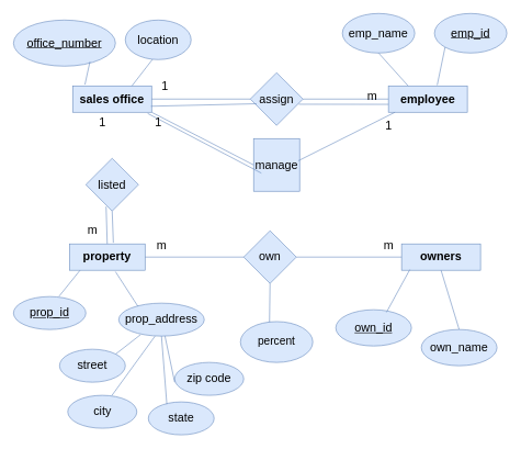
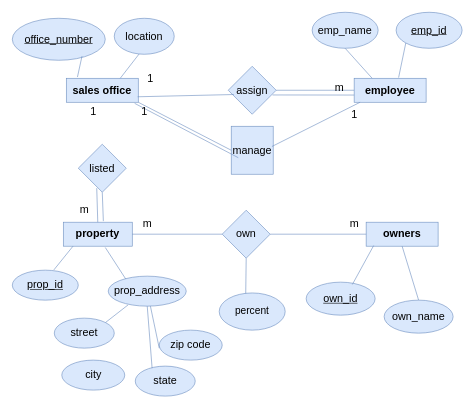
  <mxCell id="0" />
  <mxCell id="1" parent="0" />
  <mxCell id="2" value="&lt;b&gt;sales office&lt;/b&gt;" style="rounded=0;whiteSpace=wrap;html=1;fontSize=18;fillColor=#dae8fc;strokeColor=#6c8ebf;" parent="1" vertex="1"><mxGeometry x="110" y="130" width="120" height="40" as="geometry" /></mxCell>
  <mxCell id="3" value="&lt;u style=&quot;font-size: 18px;&quot;&gt;office_number&lt;/u&gt;" style="ellipse;whiteSpace=wrap;html=1;fontSize=18;fillColor=#dae8fc;strokeColor=#6c8ebf;" parent="1" vertex="1"><mxGeometry x="20" y="30" width="155" height="70" as="geometry" /></mxCell>
  <mxCell id="4" value="location" style="ellipse;whiteSpace=wrap;html=1;fontSize=18;fillColor=#dae8fc;strokeColor=#6c8ebf;" parent="1" vertex="1"><mxGeometry x="190" y="30" width="100" height="60" as="geometry" /></mxCell>
  <mxCell id="5" value="" style="endArrow=none;html=1;rounded=0;entryX=0.414;entryY=0.993;entryDx=0;entryDy=0;entryPerimeter=0;exitX=0.75;exitY=0;exitDx=0;exitDy=0;fontSize=18;fillColor=#dae8fc;strokeColor=#6c8ebf;" parent="1" source="2" target="4" edge="1"><mxGeometry width="50" height="50" relative="1" as="geometry"><mxPoint x="350" y="260" as="sourcePoint" /><mxPoint x="400" y="210" as="targetPoint" /></mxGeometry></mxCell>
  <mxCell id="6" value="" style="endArrow=none;html=1;rounded=0;exitX=0.155;exitY=-0.05;exitDx=0;exitDy=0;exitPerimeter=0;entryX=0.75;entryY=0.9;entryDx=0;entryDy=0;entryPerimeter=0;fontSize=18;fillColor=#dae8fc;strokeColor=#6c8ebf;" parent="1" source="2" target="3" edge="1"><mxGeometry width="50" height="50" relative="1" as="geometry"><mxPoint x="10" y="130" as="sourcePoint" /><mxPoint x="60" y="80" as="targetPoint" /></mxGeometry></mxCell>
  <mxCell id="7" value="&lt;b&gt;employee&lt;/b&gt;" style="rounded=0;whiteSpace=wrap;html=1;fontSize=18;fillColor=#dae8fc;strokeColor=#6c8ebf;" parent="1" vertex="1"><mxGeometry x="590" y="130" width="120" height="40" as="geometry" /></mxCell>
  <mxCell id="8" value="emp_name" style="ellipse;whiteSpace=wrap;html=1;fontSize=18;fillColor=#dae8fc;strokeColor=#6c8ebf;" parent="1" vertex="1"><mxGeometry x="520" y="20" width="110" height="60" as="geometry" /></mxCell>
  <mxCell id="9" value="&lt;u style=&quot;font-size: 18px;&quot;&gt;emp_id&lt;/u&gt;" style="ellipse;whiteSpace=wrap;html=1;fontSize=18;fillColor=#dae8fc;strokeColor=#6c8ebf;" parent="1" vertex="1"><mxGeometry x="660" y="20" width="110" height="60" as="geometry" /></mxCell>
  <mxCell id="10" value="" style="endArrow=none;html=1;rounded=0;exitX=0.25;exitY=0;exitDx=0;exitDy=0;entryX=0.5;entryY=1;entryDx=0;entryDy=0;fontSize=18;fillColor=#dae8fc;strokeColor=#6c8ebf;" parent="1" source="7" target="8" edge="1"><mxGeometry width="50" height="50" relative="1" as="geometry"><mxPoint x="520" y="120" as="sourcePoint" /><mxPoint x="570" y="70" as="targetPoint" /></mxGeometry></mxCell>
  <mxCell id="11" value="" style="endArrow=none;html=1;rounded=0;exitX=0.618;exitY=-0.029;exitDx=0;exitDy=0;exitPerimeter=0;entryX=0;entryY=1;entryDx=0;entryDy=0;fontSize=18;fillColor=#dae8fc;strokeColor=#6c8ebf;" parent="1" source="7" target="9" edge="1"><mxGeometry width="50" height="50" relative="1" as="geometry"><mxPoint x="630" y="130" as="sourcePoint" /><mxPoint x="680" y="80" as="targetPoint" /></mxGeometry></mxCell>
  <mxCell id="12" value="assign" style="rhombus;whiteSpace=wrap;html=1;fontSize=18;fillColor=#dae8fc;strokeColor=#6c8ebf;" parent="1" vertex="1"><mxGeometry x="380" y="110" width="80" height="80" as="geometry" /></mxCell>
- <mxCell id="13" value="" style="endArrow=none;html=1;rounded=0;exitX=1;exitY=0.5;exitDx=0;exitDy=0;entryX=0;entryY=0.5;entryDx=0;entryDy=0;fontSize=18;fillColor=#dae8fc;strokeColor=#6c8ebf;" parent="1" source="2" target="12" edge="1"><mxGeometry width="50" height="50" relative="1" as="geometry"><mxPoint x="290" y="200" as="sourcePoint" /><mxPoint x="340" y="150" as="targetPoint" /></mxGeometry></mxCell>
  <mxCell id="14" value="" style="endArrow=none;html=1;rounded=0;exitX=1;exitY=0.5;exitDx=0;exitDy=0;entryX=0;entryY=0.5;entryDx=0;entryDy=0;fontSize=18;fillColor=#dae8fc;strokeColor=#6c8ebf;" parent="1" source="12" target="7" edge="1"><mxGeometry width="50" height="50" relative="1" as="geometry"><mxPoint x="490" y="200" as="sourcePoint" /><mxPoint x="540" y="150" as="targetPoint" /></mxGeometry></mxCell>
  <mxCell id="15" value="m" style="text;html=1;align=center;verticalAlign=middle;resizable=0;points=[];autosize=1;fontSize=18;" parent="1" vertex="1"><mxGeometry x="545" y="125" width="40" height="40" as="geometry" /></mxCell>
  <mxCell id="16" value="1" style="text;html=1;align=center;verticalAlign=middle;resizable=0;points=[];autosize=1;fontSize=18;" parent="1" vertex="1"><mxGeometry x="235" y="110" width="30" height="40" as="geometry" /></mxCell>
  <mxCell id="17" value="" style="endArrow=none;html=1;rounded=0;exitX=0.923;exitY=0.598;exitDx=0;exitDy=0;exitPerimeter=0;fontSize=18;fillColor=#dae8fc;strokeColor=#6c8ebf;" parent="1" source="12" edge="1"><mxGeometry width="50" height="50" relative="1" as="geometry"><mxPoint x="540" y="210" as="sourcePoint" /><mxPoint x="590" y="158" as="targetPoint" /></mxGeometry></mxCell>
  <mxCell id="18" value="manage" style="whiteSpace=wrap;html=1;fontSize=18;fillColor=#dae8fc;strokeColor=#6c8ebf;rounded=0;" parent="1" vertex="1"><mxGeometry x="385" y="210" width="70" height="80" as="geometry" /></mxCell>
  <mxCell id="19" value="" style="endArrow=none;html=1;rounded=0;exitX=0;exitY=0.5;exitDx=0;exitDy=0;entryX=1;entryY=1;entryDx=0;entryDy=0;fontSize=18;fillColor=#dae8fc;strokeColor=#6c8ebf;" parent="1" source="18" target="2" edge="1"><mxGeometry width="50" height="50" relative="1" as="geometry"><mxPoint x="180" y="300" as="sourcePoint" /><mxPoint x="280" y="170" as="targetPoint" /></mxGeometry></mxCell>
  <mxCell id="20" value="" style="endArrow=none;html=1;rounded=0;entryX=0.169;entryY=0.656;entryDx=0;entryDy=0;entryPerimeter=0;exitX=0.95;exitY=1.046;exitDx=0;exitDy=0;exitPerimeter=0;fontSize=18;fillColor=#dae8fc;strokeColor=#6c8ebf;" parent="1" source="2" target="18" edge="1"><mxGeometry width="50" height="50" relative="1" as="geometry"><mxPoint x="210" y="171" as="sourcePoint" /><mxPoint x="530" y="190" as="targetPoint" /></mxGeometry></mxCell>
  <mxCell id="21" value="" style="endArrow=none;html=1;rounded=0;exitX=0.97;exitY=0.422;exitDx=0;exitDy=0;exitPerimeter=0;fontSize=18;fillColor=#dae8fc;strokeColor=#6c8ebf;" parent="1" source="18" edge="1"><mxGeometry width="50" height="50" relative="1" as="geometry"><mxPoint x="550" y="220" as="sourcePoint" /><mxPoint x="600" y="170" as="targetPoint" /></mxGeometry></mxCell>
  <mxCell id="22" value="1" style="text;html=1;align=center;verticalAlign=middle;resizable=0;points=[];autosize=1;fontSize=18;" parent="1" vertex="1"><mxGeometry x="575" y="170" width="30" height="40" as="geometry" /></mxCell>
  <mxCell id="23" value="1" style="text;html=1;align=center;verticalAlign=middle;resizable=0;points=[];autosize=1;fontSize=18;" parent="1" vertex="1"><mxGeometry x="225" y="165" width="30" height="40" as="geometry" /></mxCell>
  <mxCell id="24" value="&lt;b&gt;property&lt;/b&gt;" style="rounded=0;whiteSpace=wrap;html=1;fontSize=18;fillColor=#dae8fc;strokeColor=#6c8ebf;" parent="1" vertex="1"><mxGeometry x="105" y="370" width="115" height="40" as="geometry" /></mxCell>
  <mxCell id="25" value="&lt;u style=&quot;font-size: 18px;&quot;&gt;prop_id&lt;/u&gt;" style="ellipse;whiteSpace=wrap;html=1;fontSize=18;fillColor=#dae8fc;strokeColor=#6c8ebf;" parent="1" vertex="1"><mxGeometry x="20" y="450" width="110" height="50" as="geometry" /></mxCell>
  <mxCell id="26" value="prop_address" style="ellipse;whiteSpace=wrap;html=1;fontSize=18;fillColor=#dae8fc;strokeColor=#6c8ebf;" parent="1" vertex="1"><mxGeometry x="180" y="460" width="130" height="50" as="geometry" /></mxCell>
  <mxCell id="27" value="street" style="ellipse;whiteSpace=wrap;html=1;fontSize=18;fillColor=#dae8fc;strokeColor=#6c8ebf;" parent="1" vertex="1"><mxGeometry x="90" y="530" width="100" height="50" as="geometry" /></mxCell>
  <mxCell id="28" value="city" style="ellipse;whiteSpace=wrap;html=1;fontSize=18;fillColor=#dae8fc;strokeColor=#6c8ebf;" parent="1" vertex="1"><mxGeometry x="102.5" y="600" width="105" height="50" as="geometry" /></mxCell>
  <mxCell id="29" value="zip code" style="ellipse;whiteSpace=wrap;html=1;fontSize=18;fillColor=#dae8fc;strokeColor=#6c8ebf;" parent="1" vertex="1"><mxGeometry x="265" y="550" width="105" height="50" as="geometry" /></mxCell>
  <mxCell id="30" value="state" style="ellipse;whiteSpace=wrap;html=1;fontSize=18;fillColor=#dae8fc;strokeColor=#6c8ebf;" parent="1" vertex="1"><mxGeometry x="225" y="610" width="100" height="50" as="geometry" /></mxCell>
  <mxCell id="31" value="" style="endArrow=none;html=1;rounded=0;exitX=1;exitY=0;exitDx=0;exitDy=0;entryX=0.254;entryY=0.959;entryDx=0;entryDy=0;entryPerimeter=0;fontSize=18;fillColor=#dae8fc;strokeColor=#6c8ebf;" parent="1" source="27" target="26" edge="1"><mxGeometry width="50" height="50" relative="1" as="geometry"><mxPoint x="200" y="560" as="sourcePoint" /><mxPoint x="250" y="510" as="targetPoint" /></mxGeometry></mxCell>
- <mxCell id="32" value="" style="endArrow=none;html=1;rounded=0;exitX=0.639;exitY=0.004;exitDx=0;exitDy=0;exitPerimeter=0;entryX=0.424;entryY=1.003;entryDx=0;entryDy=0;entryPerimeter=0;fontSize=18;fillColor=#dae8fc;strokeColor=#6c8ebf;" parent="1" source="28" target="26" edge="1"><mxGeometry width="50" height="50" relative="1" as="geometry"><mxPoint x="210" y="580" as="sourcePoint" /><mxPoint x="260" y="530" as="targetPoint" /></mxGeometry></mxCell>
  <mxCell id="33" value="" style="endArrow=none;html=1;rounded=0;entryX=0;entryY=0.6;entryDx=0;entryDy=0;entryPerimeter=0;fontSize=18;fillColor=#dae8fc;strokeColor=#6c8ebf;" parent="1" source="26" target="29" edge="1"><mxGeometry width="50" height="50" relative="1" as="geometry"><mxPoint x="270" y="500" as="sourcePoint" /><mxPoint x="290" y="550" as="targetPoint" /></mxGeometry></mxCell>
  <mxCell id="34" value="" style="endArrow=none;html=1;rounded=0;exitX=0.281;exitY=0.068;exitDx=0;exitDy=0;exitPerimeter=0;entryX=0.5;entryY=1;entryDx=0;entryDy=0;fontSize=18;fillColor=#dae8fc;strokeColor=#6c8ebf;" parent="1" source="30" target="26" edge="1"><mxGeometry width="50" height="50" relative="1" as="geometry"><mxPoint x="230" y="600" as="sourcePoint" /><mxPoint x="280" y="550" as="targetPoint" /></mxGeometry></mxCell>
  <mxCell id="35" value="" style="endArrow=none;html=1;rounded=0;exitX=0.63;exitY=-0.009;exitDx=0;exitDy=0;exitPerimeter=0;entryX=0.141;entryY=1;entryDx=0;entryDy=0;entryPerimeter=0;fontSize=18;fillColor=#dae8fc;strokeColor=#6c8ebf;" parent="1" source="25" target="24" edge="1"><mxGeometry width="50" height="50" relative="1" as="geometry"><mxPoint x="80" y="470" as="sourcePoint" /><mxPoint x="130" y="420" as="targetPoint" /></mxGeometry></mxCell>
  <mxCell id="36" value="" style="endArrow=none;html=1;rounded=0;exitX=0.609;exitY=1.055;exitDx=0;exitDy=0;exitPerimeter=0;entryX=0.225;entryY=0.099;entryDx=0;entryDy=0;entryPerimeter=0;fontSize=18;fillColor=#dae8fc;strokeColor=#6c8ebf;" parent="1" source="24" target="26" edge="1"><mxGeometry width="50" height="50" relative="1" as="geometry"><mxPoint x="150" y="510" as="sourcePoint" /><mxPoint x="200" y="460" as="targetPoint" /></mxGeometry></mxCell>
  <mxCell id="37" value="listed" style="rhombus;whiteSpace=wrap;html=1;fontSize=18;fillColor=#dae8fc;strokeColor=#6c8ebf;" parent="1" vertex="1"><mxGeometry x="130" y="240" width="80" height="80" as="geometry" /></mxCell>
  <mxCell id="38" value="" style="endArrow=none;html=1;rounded=0;entryX=0.5;entryY=1;entryDx=0;entryDy=0;exitX=0.581;exitY=-0.045;exitDx=0;exitDy=0;exitPerimeter=0;fontSize=18;fillColor=#dae8fc;strokeColor=#6c8ebf;" parent="1" source="24" target="37" edge="1"><mxGeometry width="50" height="50" relative="1" as="geometry"><mxPoint x="90" y="340" as="sourcePoint" /><mxPoint x="140" y="290" as="targetPoint" /></mxGeometry></mxCell>
  <mxCell id="39" value="" style="endArrow=none;html=1;rounded=0;entryX=0.385;entryY=0.915;entryDx=0;entryDy=0;entryPerimeter=0;exitX=0.5;exitY=0;exitDx=0;exitDy=0;fontSize=18;fillColor=#dae8fc;strokeColor=#6c8ebf;" parent="1" source="24" target="37" edge="1"><mxGeometry width="50" height="50" relative="1" as="geometry"><mxPoint x="50" y="380" as="sourcePoint" /><mxPoint x="100" y="330" as="targetPoint" /></mxGeometry></mxCell>
  <mxCell id="40" value="1" style="text;html=1;align=center;verticalAlign=middle;resizable=0;points=[];autosize=1;fontSize=18;" parent="1" vertex="1"><mxGeometry x="140" y="165" width="30" height="40" as="geometry" /></mxCell>
  <mxCell id="41" value="m" style="text;html=1;align=center;verticalAlign=middle;resizable=0;points=[];autosize=1;fontSize=18;" parent="1" vertex="1"><mxGeometry x="120" y="330" width="40" height="40" as="geometry" /></mxCell>
  <mxCell id="42" value="&lt;b&gt;owners&lt;/b&gt;" style="rounded=0;whiteSpace=wrap;html=1;fontSize=18;fillColor=#dae8fc;strokeColor=#6c8ebf;" parent="1" vertex="1"><mxGeometry x="610" y="370" width="120" height="40" as="geometry" /></mxCell>
  <mxCell id="43" value="own_name" style="ellipse;whiteSpace=wrap;html=1;fontSize=18;fillColor=#dae8fc;strokeColor=#6c8ebf;" parent="1" vertex="1"><mxGeometry x="640" y="500" width="115" height="55" as="geometry" /></mxCell>
  <mxCell id="44" value="&lt;u style=&quot;font-size: 18px;&quot;&gt;own_id&lt;/u&gt;" style="ellipse;whiteSpace=wrap;html=1;fontSize=18;fillColor=#dae8fc;strokeColor=#6c8ebf;" parent="1" vertex="1"><mxGeometry x="510" y="470" width="115" height="55" as="geometry" /></mxCell>
  <mxCell id="45" value="own" style="rhombus;whiteSpace=wrap;html=1;fontSize=18;fillColor=#dae8fc;strokeColor=#6c8ebf;" parent="1" vertex="1"><mxGeometry x="370" y="350" width="80" height="80" as="geometry" /></mxCell>
  <mxCell id="46" value="" style="endArrow=none;html=1;rounded=0;exitX=1;exitY=0.5;exitDx=0;exitDy=0;entryX=0;entryY=0.5;entryDx=0;entryDy=0;fontSize=18;fillColor=#dae8fc;strokeColor=#6c8ebf;" parent="1" source="24" target="45" edge="1"><mxGeometry width="50" height="50" relative="1" as="geometry"><mxPoint x="240" y="420" as="sourcePoint" /><mxPoint x="290" y="370" as="targetPoint" /></mxGeometry></mxCell>
  <mxCell id="47" value="m" style="text;html=1;align=center;verticalAlign=middle;resizable=0;points=[];autosize=1;fontSize=18;" parent="1" vertex="1"><mxGeometry x="225" y="353" width="40" height="40" as="geometry" /></mxCell>
  <mxCell id="48" value="" style="endArrow=none;html=1;rounded=0;exitX=1;exitY=0.5;exitDx=0;exitDy=0;entryX=0;entryY=0.5;entryDx=0;entryDy=0;fontSize=18;fillColor=#dae8fc;strokeColor=#6c8ebf;" parent="1" source="45" target="42" edge="1"><mxGeometry width="50" height="50" relative="1" as="geometry"><mxPoint x="470" y="420" as="sourcePoint" /><mxPoint x="520" y="370" as="targetPoint" /></mxGeometry></mxCell>
  <mxCell id="49" value="m" style="text;html=1;align=center;verticalAlign=middle;resizable=0;points=[];autosize=1;fontSize=18;" parent="1" vertex="1"><mxGeometry x="570" y="353" width="40" height="40" as="geometry" /></mxCell>
  <mxCell id="50" value="" style="endArrow=none;html=1;rounded=0;exitX=0.67;exitY=0.07;exitDx=0;exitDy=0;exitPerimeter=0;entryX=0.105;entryY=0.972;entryDx=0;entryDy=0;entryPerimeter=0;fontSize=18;fillColor=#dae8fc;strokeColor=#6c8ebf;" parent="1" source="44" target="42" edge="1"><mxGeometry width="50" height="50" relative="1" as="geometry"><mxPoint x="570" y="460" as="sourcePoint" /><mxPoint x="620" y="410" as="targetPoint" /></mxGeometry></mxCell>
  <mxCell id="51" value="" style="endArrow=none;html=1;rounded=0;entryX=0.5;entryY=1;entryDx=0;entryDy=0;exitX=0.5;exitY=0;exitDx=0;exitDy=0;fontSize=18;fillColor=#dae8fc;strokeColor=#6c8ebf;" parent="1" source="43" target="42" edge="1"><mxGeometry width="50" height="50" relative="1" as="geometry"><mxPoint x="640" y="670" as="sourcePoint" /><mxPoint x="690" y="620" as="targetPoint" /></mxGeometry></mxCell>
  <mxCell id="52" value="" style="endArrow=none;html=1;rounded=0;entryX=0.119;entryY=0.589;entryDx=0;entryDy=0;entryPerimeter=0;exitX=0.132;exitY=-0.103;exitDx=0;exitDy=0;exitPerimeter=0;fontSize=18;fillColor=#dae8fc;strokeColor=#6c8ebf;" parent="1" source="23" target="12" edge="1"><mxGeometry width="50" height="50" relative="1" as="geometry"><mxPoint x="240" y="160" as="sourcePoint" /><mxPoint x="290" y="110" as="targetPoint" /></mxGeometry></mxCell>
  <mxCell id="53" value="percent" style="ellipse;whiteSpace=wrap;html=1;fontSize=17;fillColor=#dae8fc;strokeColor=#6c8ebf;" parent="1" vertex="1"><mxGeometry x="365" y="488" width="110" height="62" as="geometry" /></mxCell>
  <mxCell id="54" value="" style="endArrow=none;html=1;rounded=0;exitX=0.402;exitY=0.019;exitDx=0;exitDy=0;exitPerimeter=0;fontSize=17;fillColor=#dae8fc;strokeColor=#6c8ebf;" parent="1" source="53" edge="1"><mxGeometry width="50" height="50" relative="1" as="geometry"><mxPoint x="360" y="480" as="sourcePoint" /><mxPoint x="410" y="430" as="targetPoint" /></mxGeometry></mxCell>
